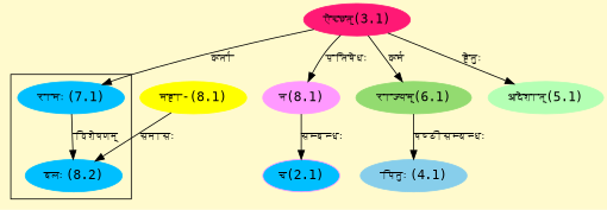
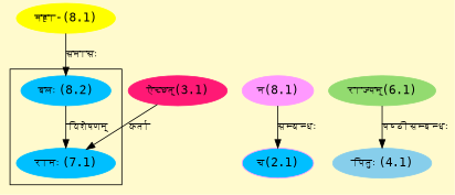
  digraph {
    bgcolor=lemonchiffon1
    compound=true
    fontname="DejaVu Sans Mono"
    rankdir=BT
    node [color="#00BFFF" fontname="DejaVu Sans Mono" style=filled]
    edge [dir=back fontname="DejaVu Sans Mono"]
    n1 [label="बलः(8.2)"]
    n2 [label="रामः(7.1)"]
    n3 [color="#FFFF00" label="महा-(8.1)"]
    n4 [color="#FF1975" label="ऐच्छत्(3.1)"]
    n5 [color="#FF99FF" label="न(8.1)"]
    n6 [color="#FF99FF" fillcolor="#00BFFF" label="च(2.1)"]
    n7 [color="#87CEEB" label="पितुः(4.1)"]
    n8 [color="#93DB70" label="राज्यम्(6.1)"]
-   n9 [color="#B4FFB4" label="आदेशात्(5.1)"]
    subgraph cluster_1 {
      n1
      n2
    }
-   n1 -> n2 [label="विशेषणम्"]
+   n2 -> n1 [label="विशेषणम्"]
    n1 -> n3 [label="समासः"]
    n2 -> n4 [label="कर्ता"]
-   n5 -> n4 [label="प्रतिषेधः"]
    n6 -> n5 [label="सम्बन्धः"]
    n7 -> n8 [label="षष्ठीसम्बन्धः"]
-   n8 -> n4 [label="कर्म"]
-   n9 -> n4 [label="हेतुः"]
  }
